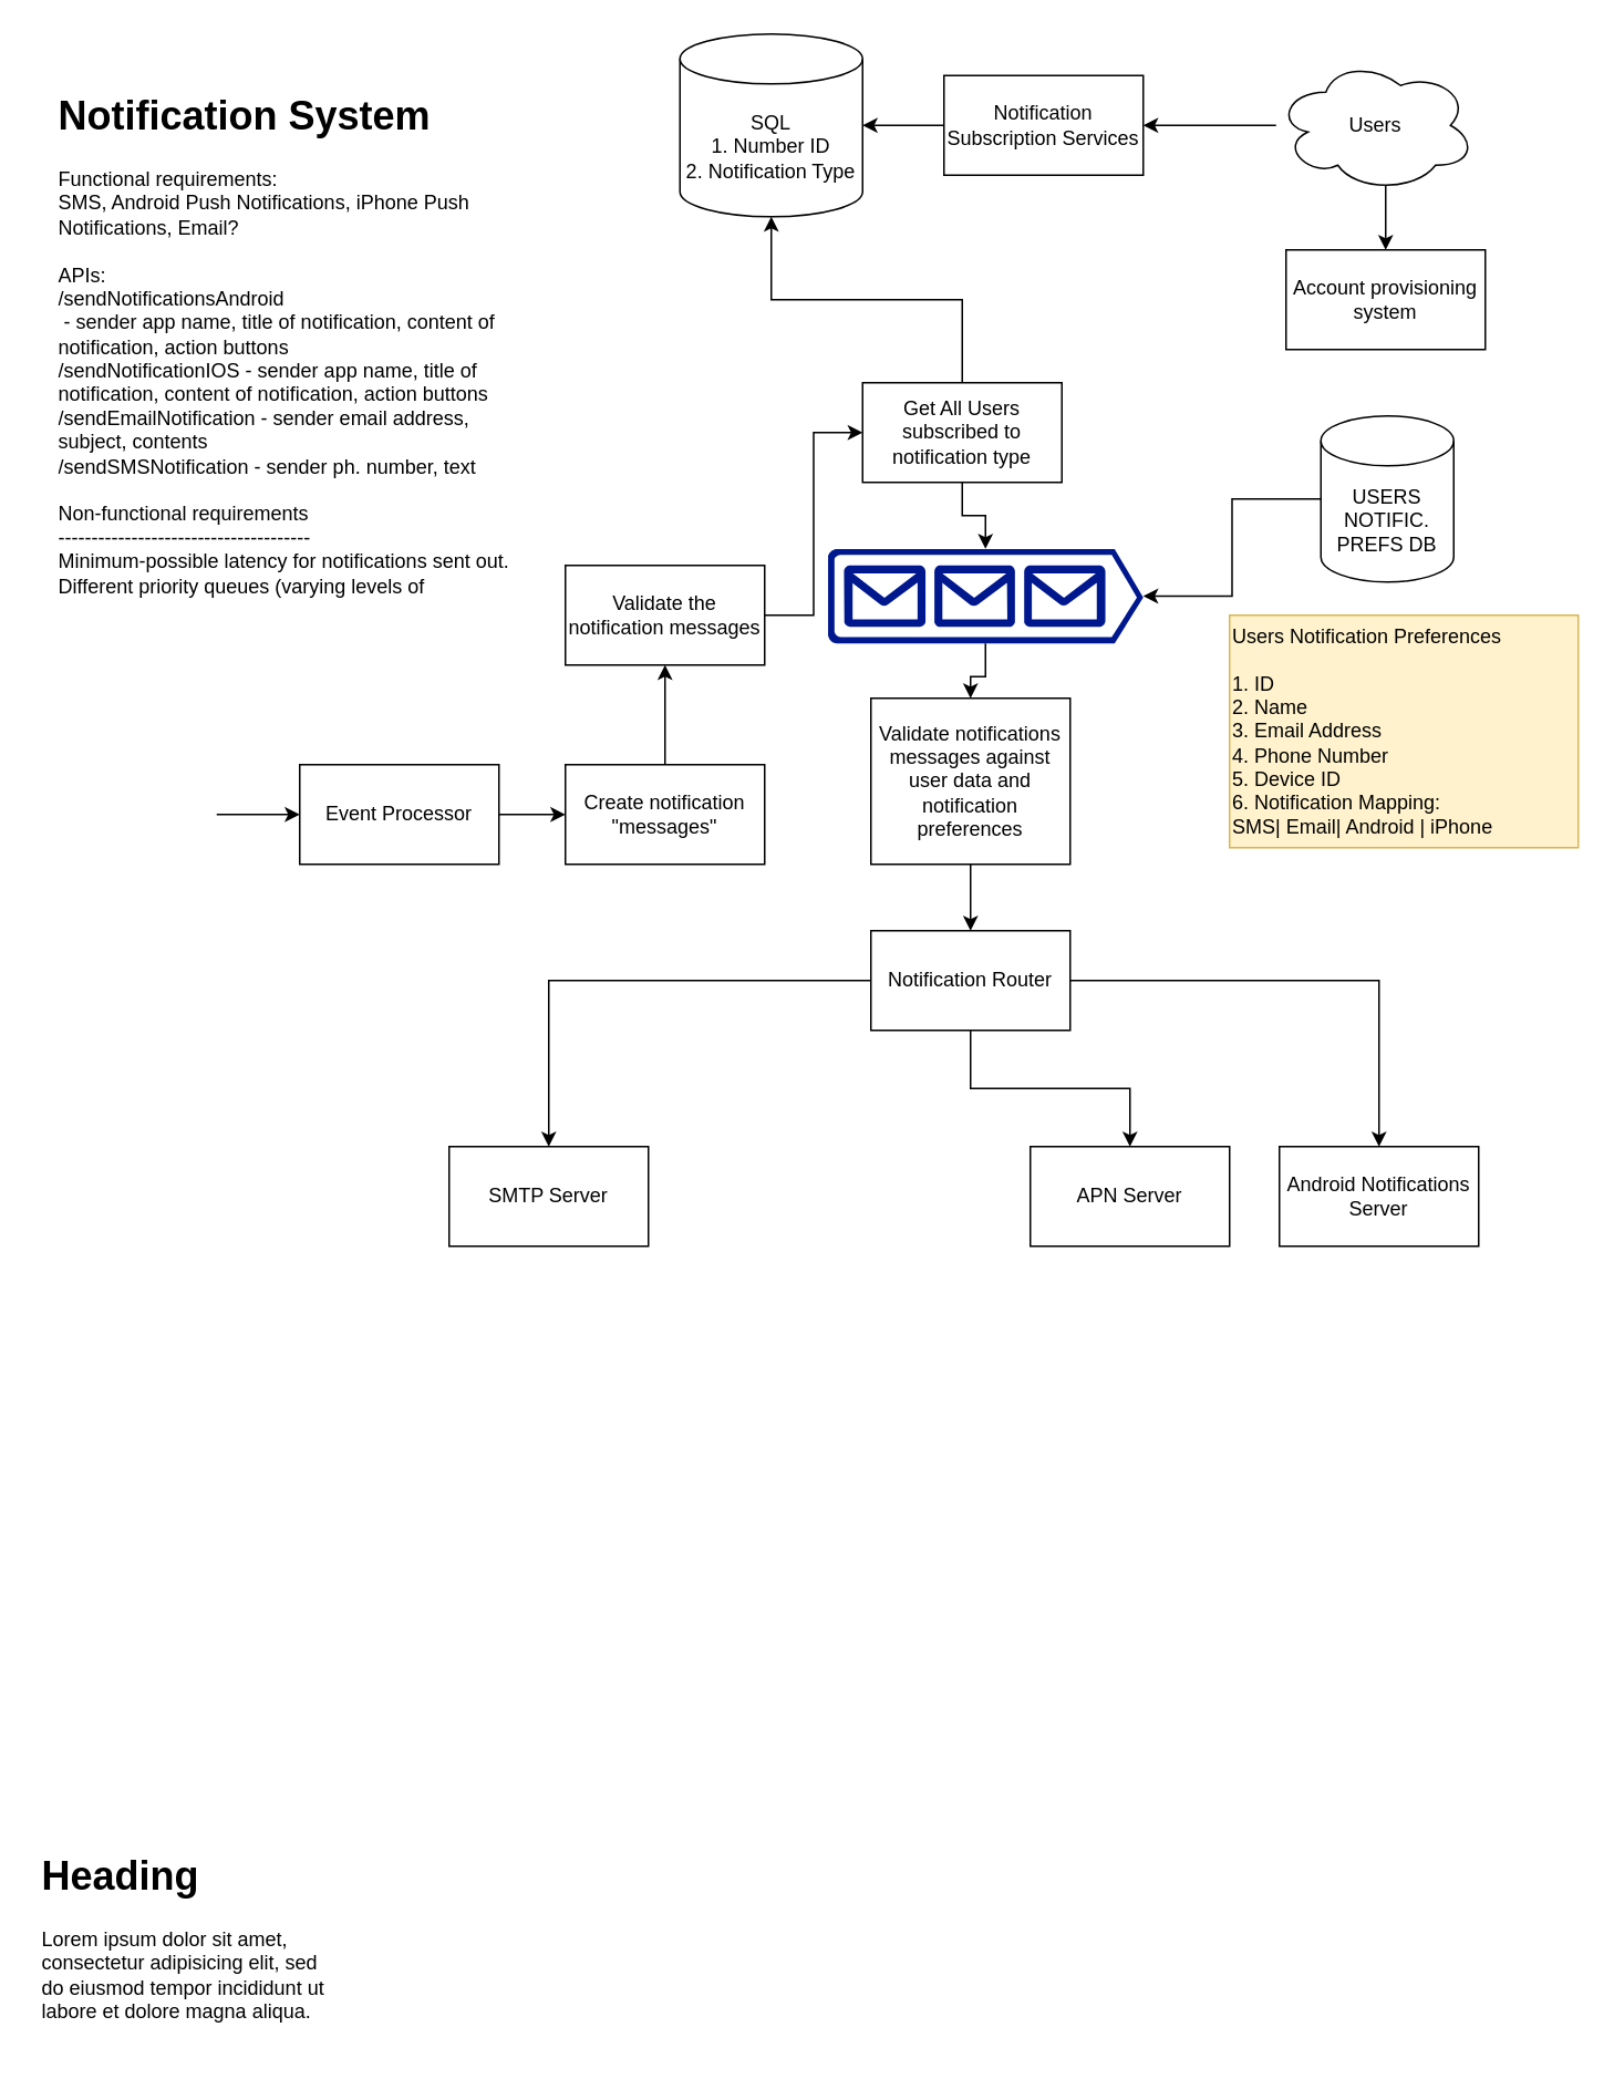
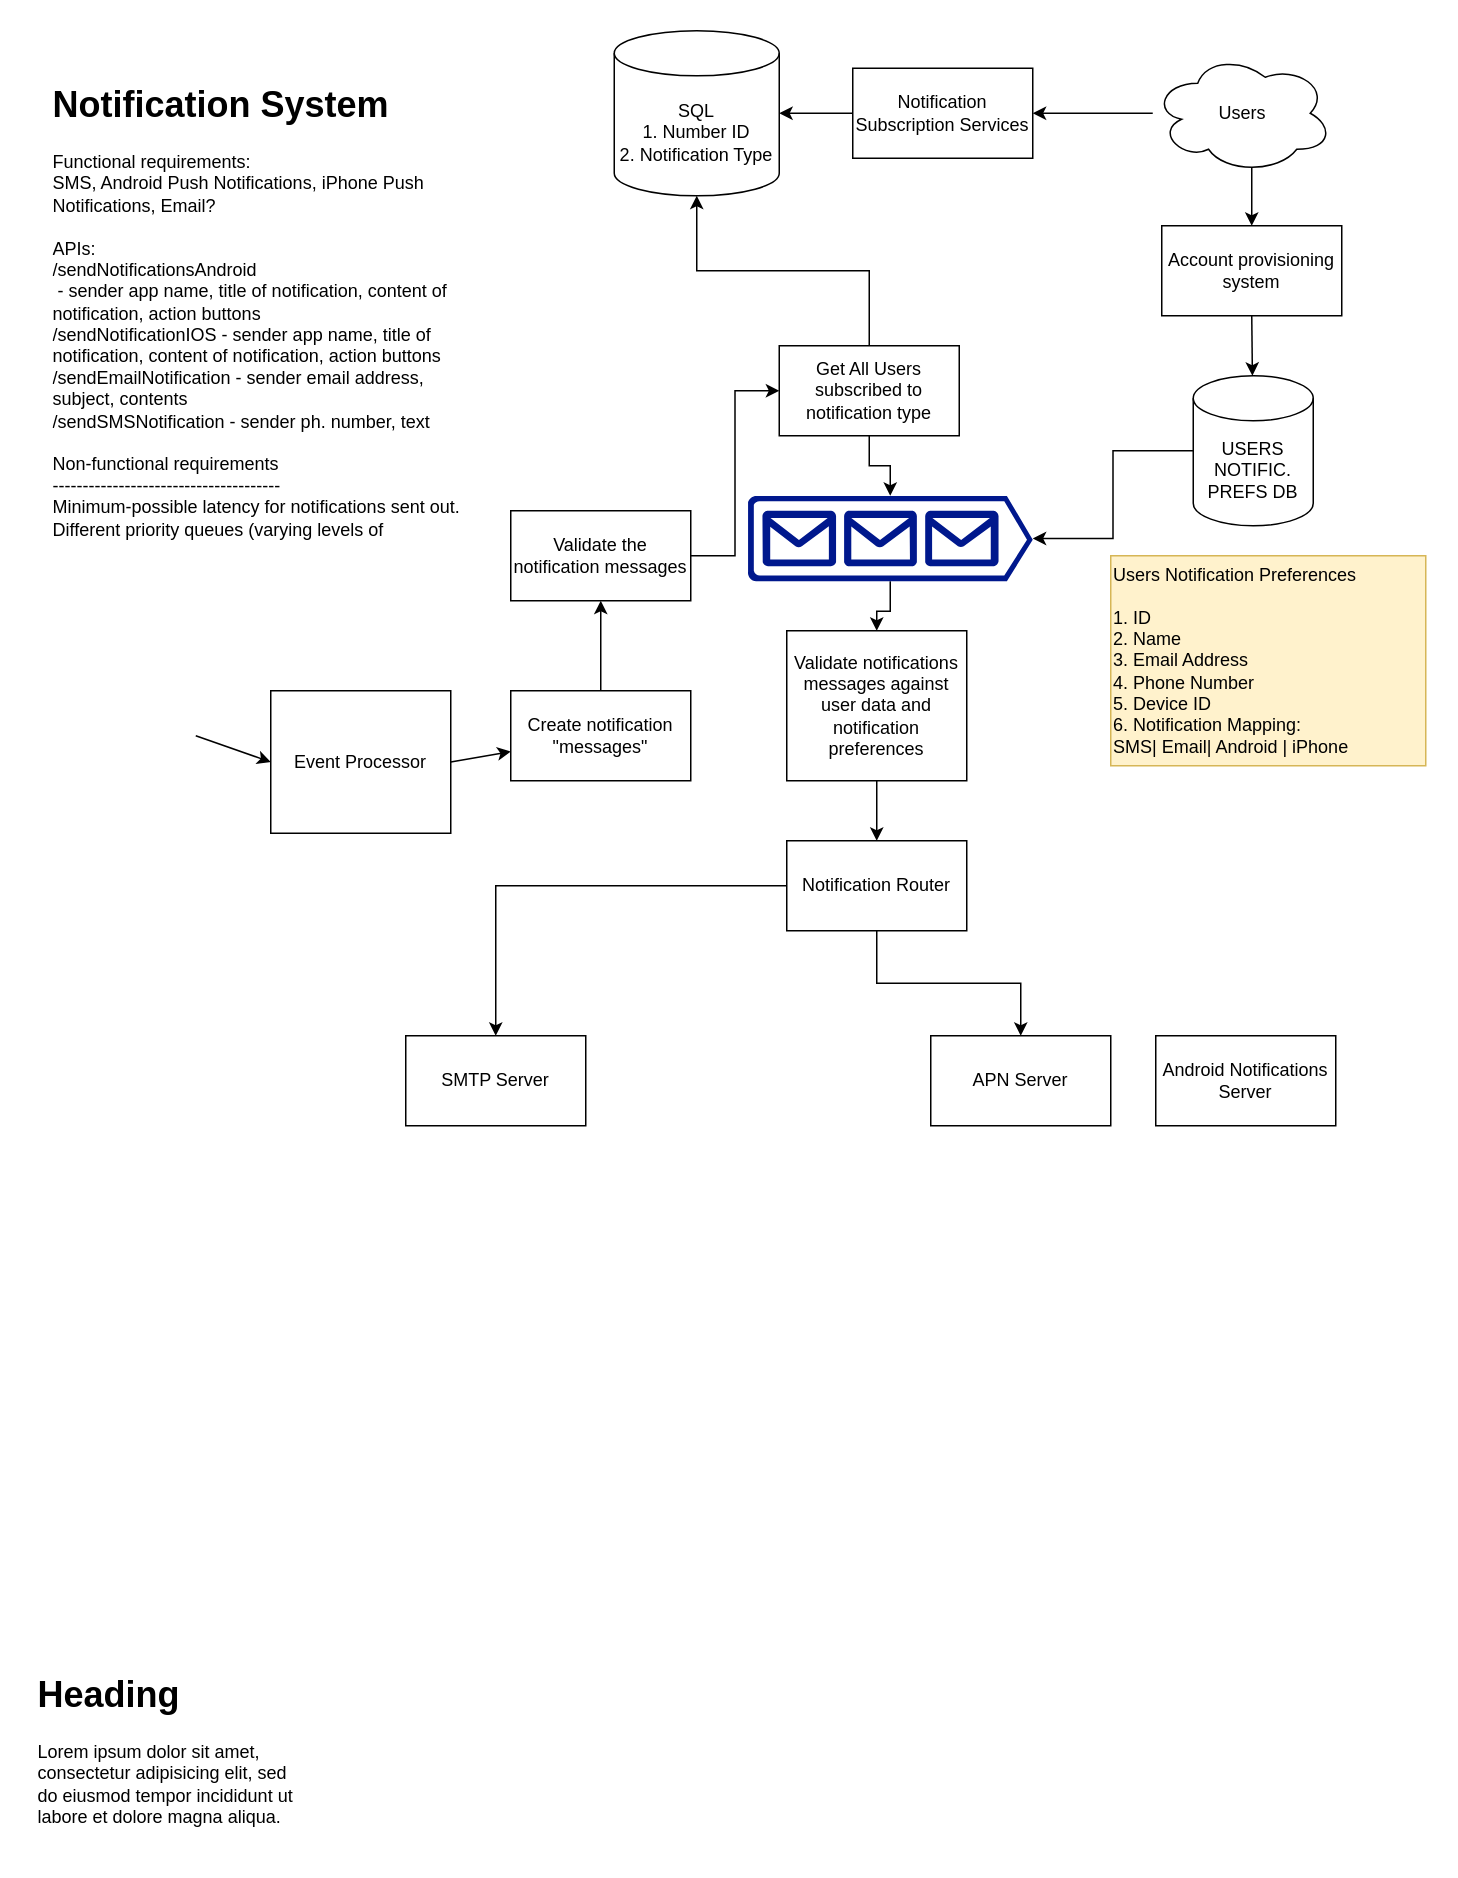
  <mxCell id="0" />
  <mxCell id="1" parent="0" />
  <mxCell id="2" value="&lt;h1&gt;Heading&lt;/h1&gt;&lt;p&gt;Lorem ipsum dolor sit amet, consectetur adipisicing elit, sed do eiusmod tempor incididunt ut labore et dolore magna aliqua.&lt;/p&gt;" style="text;html=1;strokeColor=none;fillColor=none;spacing=5;spacingTop=-20;whiteSpace=wrap;overflow=hidden;rounded=0;" parent="1" vertex="1"><mxGeometry y="1110" width="190" height="120" as="geometry" x="20" /></mxCell>
  <mxCell id="3" value="&lt;h1&gt;Notification System&lt;/h1&gt;&lt;div&gt;Functional requirements:&lt;/div&gt;&lt;div&gt;SMS, Android Push Notifications, iPhone Push Notifications, Email?&lt;/div&gt;&lt;div&gt;&lt;br&gt;&lt;/div&gt;&lt;div&gt;APIs:&lt;/div&gt;&lt;div&gt;/sendNotificationsAndroid&lt;/div&gt;&amp;nbsp;- sender app name, title of notification, content of notification, action buttons&lt;div&gt;/sendNotificationIOS - sender app name, title of notification, content of notification, action buttons&lt;/div&gt;&lt;div&gt;/sendEmailNotification - sender email address, subject, contents&lt;/div&gt;&lt;div&gt;/sendSMSNotification - sender ph. number, text&amp;nbsp;&lt;/div&gt;&lt;div&gt;&lt;br&gt;&lt;/div&gt;&lt;div&gt;Non-functional requirements&lt;/div&gt;&lt;div&gt;--------------------------------------&lt;/div&gt;&lt;div&gt;Minimum-possible latency for notifications sent out.&lt;/div&gt;&lt;div&gt;Different priority queues (varying levels of throughput).&lt;/div&gt;&lt;div&gt;&lt;br&gt;&lt;/div&gt;&lt;div&gt;Sizing&lt;/div&gt;&lt;div&gt;--------&lt;/div&gt;" style="text;html=1;strokeColor=none;fillColor=none;spacing=5;spacingTop=-20;whiteSpace=wrap;overflow=hidden;rounded=0;" parent="1" vertex="1"><mxGeometry x="30" y="50" width="290" height="310" as="geometry" /></mxCell>
  <mxCell id="4" value="" style="edgeStyle=orthogonalEdgeStyle;rounded=0;orthogonalLoop=1;jettySize=auto;html=1;" parent="1" source="5" target="32" edge="1"><mxGeometry relative="1" as="geometry" /></mxCell>
  <mxCell id="5" value="Users" style="ellipse;shape=cloud;whiteSpace=wrap;html=1;" parent="1" vertex="1"><mxGeometry x="768" y="35" width="120" height="80" as="geometry" /></mxCell>
  <mxCell id="6" value="Account provisioning system" style="rounded=0;whiteSpace=wrap;html=1;" parent="1" vertex="1"><mxGeometry x="774" y="150" width="120" height="60" as="geometry" /></mxCell>
  <mxCell id="7" value="" style="endArrow=classic;html=1;rounded=0;exitX=0.55;exitY=0.95;exitDx=0;exitDy=0;exitPerimeter=0;entryX=0.5;entryY=0;entryDx=0;entryDy=0;" parent="1" source="5" target="6" edge="1"><mxGeometry width="50" height="50" relative="1" as="geometry"><mxPoint x="474" y="230" as="sourcePoint" /><mxPoint x="524" y="180" as="targetPoint" /></mxGeometry></mxCell>
  <mxCell id="8" value="" style="edgeStyle=orthogonalEdgeStyle;rounded=0;orthogonalLoop=1;jettySize=auto;html=1;" parent="1" source="9" target="35" edge="1"><mxGeometry relative="1" as="geometry" /></mxCell>
  <mxCell id="9" value="USERS NOTIFIC. PREFS DB" style="shape=cylinder3;whiteSpace=wrap;html=1;boundedLbl=1;backgroundOutline=1;size=15;" parent="1" vertex="1"><mxGeometry x="795" y="250" width="80" height="100" as="geometry" /></mxCell>
+ <mxCell id="10" value="" style="endArrow=classic;html=1;rounded=0;exitX=0.5;exitY=1;exitDx=0;exitDy=0;" parent="1" source="6" target="9" edge="1"><mxGeometry width="50" height="50" relative="1" as="geometry"><mxPoint x="420" y="210" as="sourcePoint" /><mxPoint x="470" y="160" as="targetPoint" /></mxGeometry></mxCell>
  <mxCell id="11" value="Users Notification Preferences&lt;br&gt;&lt;br&gt;1. ID&lt;br&gt;2. Name&lt;br&gt;3. Email Address&lt;br&gt;4. Phone Number&lt;br&gt;5. Device ID&lt;br&gt;6. Notification Mapping:&lt;br&gt;SMS| Email| Android | iPhone" style="text;html=1;strokeColor=#d6b656;fillColor=#fff2cc;align=left;verticalAlign=middle;whiteSpace=wrap;rounded=0;" parent="1" vertex="1"><mxGeometry x="740" y="370" width="210" height="140" as="geometry" /></mxCell>
- <mxCell id="12" value="Event Processor" style="rounded=0;whiteSpace=wrap;html=1;" parent="1" vertex="1"><mxGeometry x="180" y="460" width="120" height="60" as="geometry" /></mxCell>
+ <mxCell id="12" value="Event Processor" style="rounded=0;whiteSpace=wrap;html=1;" parent="1" vertex="1"><mxGeometry x="180" y="460" width="120" height="95" as="geometry" /></mxCell>
  <mxCell id="13" value="" style="endArrow=classic;html=1;rounded=0;entryX=0;entryY=0.5;entryDx=0;entryDy=0;" parent="1" target="12" edge="1"><mxGeometry width="50" height="50" relative="1" as="geometry"><mxPoint x="130" y="490" as="sourcePoint" /><mxPoint x="360" y="390" as="targetPoint" /></mxGeometry></mxCell>
  <mxCell id="14" value="" style="endArrow=classic;html=1;rounded=0;exitX=1;exitY=0.5;exitDx=0;exitDy=0;" parent="1" source="12" target="16" edge="1"><mxGeometry width="50" height="50" relative="1" as="geometry"><mxPoint x="420" y="430" as="sourcePoint" /><mxPoint x="400" y="490" as="targetPoint" /></mxGeometry></mxCell>
  <mxCell id="15" value="" style="edgeStyle=orthogonalEdgeStyle;rounded=0;orthogonalLoop=1;jettySize=auto;html=1;" parent="1" source="16" target="18" edge="1"><mxGeometry relative="1" as="geometry" /></mxCell>
  <mxCell id="16" value="Create notification &quot;messages&quot;" style="rounded=0;whiteSpace=wrap;html=1;" parent="1" vertex="1"><mxGeometry x="340" y="460" width="120" height="60" as="geometry" /></mxCell>
  <mxCell id="17" value="" style="edgeStyle=orthogonalEdgeStyle;rounded=0;orthogonalLoop=1;jettySize=auto;html=1;entryX=0;entryY=0.5;entryDx=0;entryDy=0;" parent="1" source="18" target="30" edge="1"><mxGeometry relative="1" as="geometry"><mxPoint x="400" y="290" as="targetPoint" /></mxGeometry></mxCell>
  <mxCell id="18" value="Validate the notification messages" style="whiteSpace=wrap;html=1;rounded=0;" parent="1" vertex="1"><mxGeometry x="340" y="340" width="120" height="60" as="geometry" /></mxCell>
  <mxCell id="19" value="" style="edgeStyle=orthogonalEdgeStyle;rounded=0;orthogonalLoop=1;jettySize=auto;html=1;" parent="1" source="22" target="23" edge="1"><mxGeometry relative="1" as="geometry" /></mxCell>
  <mxCell id="20" value="" style="edgeStyle=orthogonalEdgeStyle;rounded=0;orthogonalLoop=1;jettySize=auto;html=1;" parent="1" source="22" target="24" edge="1"><mxGeometry relative="1" as="geometry" /></mxCell>
- <mxCell id="21" value="" style="edgeStyle=orthogonalEdgeStyle;rounded=0;orthogonalLoop=1;jettySize=auto;html=1;" parent="1" source="22" target="25" edge="1"><mxGeometry relative="1" as="geometry" /></mxCell>
  <mxCell id="22" value="Notification Router" style="whiteSpace=wrap;html=1;rounded=0;" parent="1" vertex="1"><mxGeometry x="524" y="560" width="120" height="60" as="geometry" /></mxCell>
  <mxCell id="23" value="SMTP Server" style="whiteSpace=wrap;html=1;rounded=0;" parent="1" vertex="1"><mxGeometry x="270" y="690" width="120" height="60" as="geometry" /></mxCell>
  <mxCell id="24" value="APN Server" style="whiteSpace=wrap;html=1;rounded=0;" parent="1" vertex="1"><mxGeometry x="620" y="690" width="120" height="60" as="geometry" /></mxCell>
  <mxCell id="25" value="Android Notifications Server" style="whiteSpace=wrap;html=1;rounded=0;" parent="1" vertex="1"><mxGeometry x="770" y="690" width="120" height="60" as="geometry" /></mxCell>
  <mxCell id="26" value="" style="edgeStyle=orthogonalEdgeStyle;rounded=0;orthogonalLoop=1;jettySize=auto;html=1;" parent="1" source="27" target="22" edge="1"><mxGeometry relative="1" as="geometry" /></mxCell>
  <mxCell id="27" value="Validate notifications messages against user data and notification preferences" style="whiteSpace=wrap;html=1;rounded=0;" parent="1" vertex="1"><mxGeometry x="524" y="420" width="120" height="100" as="geometry" /></mxCell>
  <mxCell id="28" value="" style="edgeStyle=orthogonalEdgeStyle;rounded=0;orthogonalLoop=1;jettySize=auto;html=1;" parent="1" source="30" target="33" edge="1"><mxGeometry relative="1" as="geometry" /></mxCell>
  <mxCell id="29" value="" style="edgeStyle=orthogonalEdgeStyle;rounded=0;orthogonalLoop=1;jettySize=auto;html=1;" parent="1" source="30" target="35" edge="1"><mxGeometry relative="1" as="geometry" /></mxCell>
  <mxCell id="30" value="Get All Users subscribed to notification type" style="whiteSpace=wrap;html=1;rounded=0;" parent="1" vertex="1"><mxGeometry x="519" y="230" width="120" height="60" as="geometry" /></mxCell>
  <mxCell id="31" value="" style="edgeStyle=orthogonalEdgeStyle;rounded=0;orthogonalLoop=1;jettySize=auto;html=1;" parent="1" source="32" target="33" edge="1"><mxGeometry relative="1" as="geometry" /></mxCell>
  <mxCell id="32" value="Notification Subscription Services" style="whiteSpace=wrap;html=1;" parent="1" vertex="1"><mxGeometry x="568" y="45" width="120" height="60" as="geometry" /></mxCell>
  <mxCell id="33" value="SQL&lt;br&gt;1. Number ID&lt;br&gt;2. Notification Type" style="shape=cylinder3;whiteSpace=wrap;html=1;boundedLbl=1;backgroundOutline=1;size=15;rounded=0;" parent="1" vertex="1"><mxGeometry x="409" y="20" width="110" height="110" as="geometry" /></mxCell>
  <mxCell id="34" value="" style="edgeStyle=orthogonalEdgeStyle;rounded=0;orthogonalLoop=1;jettySize=auto;html=1;" parent="1" source="35" target="27" edge="1"><mxGeometry relative="1" as="geometry" /></mxCell>
  <mxCell id="35" value="" style="sketch=0;aspect=fixed;pointerEvents=1;shadow=0;dashed=0;html=1;strokeColor=none;labelPosition=center;verticalLabelPosition=bottom;verticalAlign=top;align=center;fillColor=#00188D;shape=mxgraph.azure.queue_generic;rounded=0;" parent="1" vertex="1"><mxGeometry x="498" y="330" width="190" height="57" as="geometry" /></mxCell>
